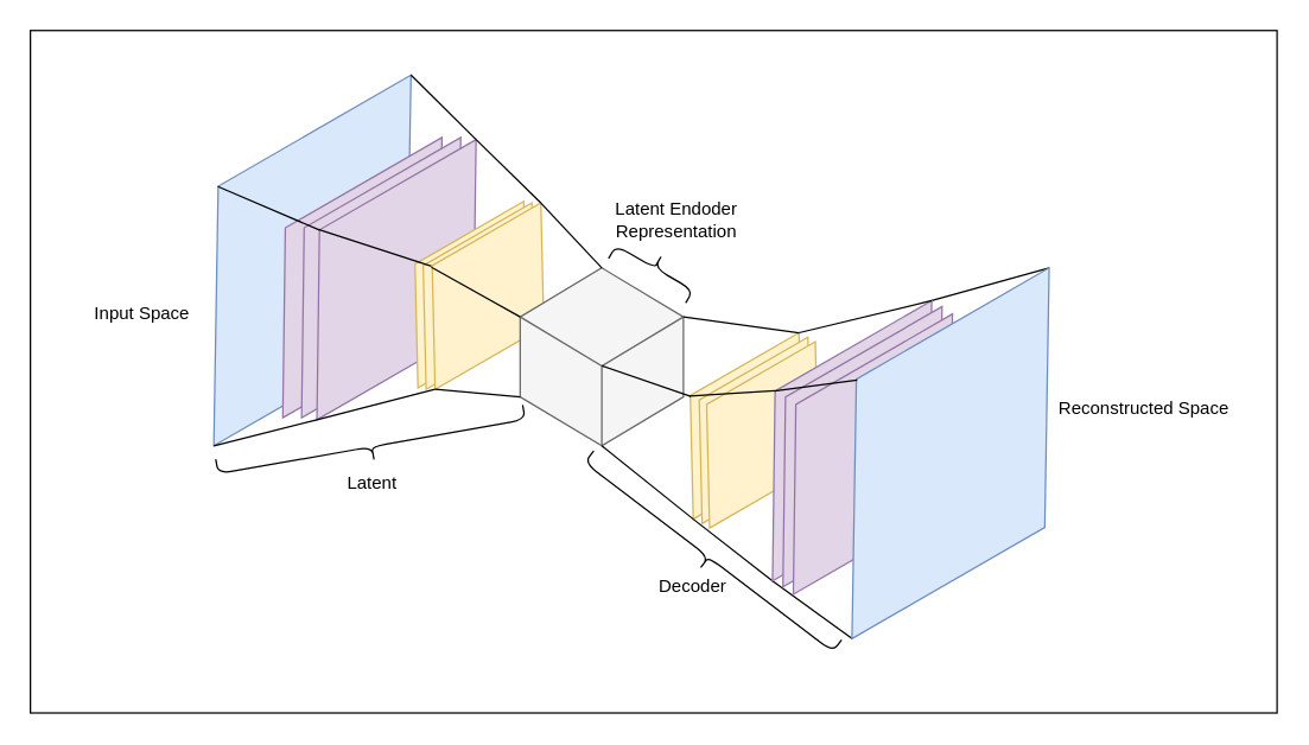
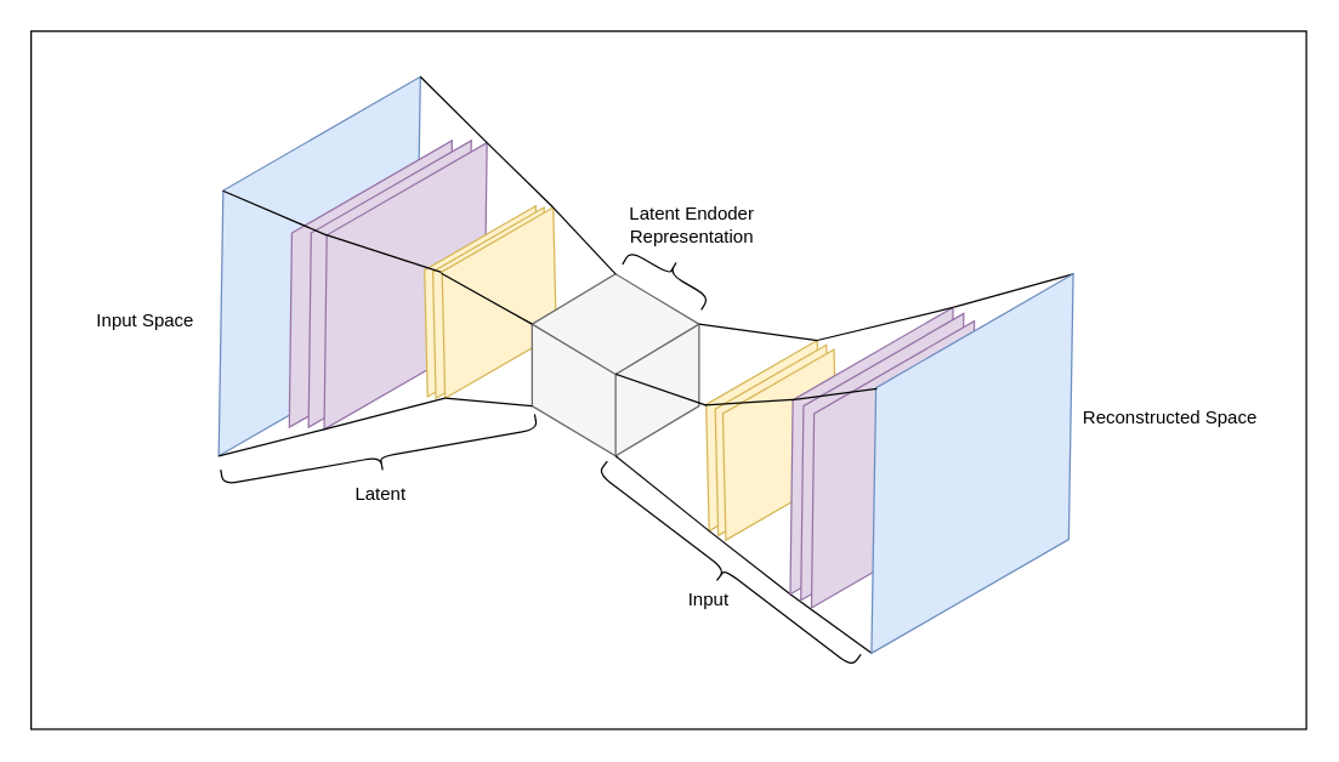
  <mxCell id="0" />
  <mxCell id="1" parent="0" />
  <mxCell id="2" value="" style="rounded=0;whiteSpace=wrap;html=1;" vertex="1" parent="1"><mxGeometry x="20" y="20" width="840" height="460" as="geometry" /></mxCell>
  <mxCell id="3" value="" style="shape=parallelogram;perimeter=parallelogramPerimeter;whiteSpace=wrap;html=1;fixedSize=1;rotation=-210;size=90;fillColor=#dae8fc;strokeColor=#6c8ebf;" vertex="1" parent="1"><mxGeometry x="90" y="99.95" width="240" height="150" as="geometry" /></mxCell>
  <mxCell id="4" value="" style="shape=parallelogram;perimeter=parallelogramPerimeter;whiteSpace=wrap;html=1;fixedSize=1;rotation=-210;size=65.49;fillColor=#e1d5e7;strokeColor=#9673a6;" vertex="1" parent="1"><mxGeometry x="150" y="131.54" width="187.32" height="110" as="geometry" /></mxCell>
  <mxCell id="5" value="" style="shape=parallelogram;perimeter=parallelogramPerimeter;whiteSpace=wrap;html=1;fixedSize=1;rotation=-210;size=65.49;fillColor=#e1d5e7;strokeColor=#9673a6;" vertex="1" parent="1"><mxGeometry x="162.68" y="131.54" width="187.32" height="110" as="geometry" /></mxCell>
  <mxCell id="6" value="" style="shape=parallelogram;perimeter=parallelogramPerimeter;whiteSpace=wrap;html=1;fixedSize=1;rotation=-210;size=39.96;fillColor=#fff2cc;strokeColor=#d6b656;" vertex="1" parent="1"><mxGeometry x="440" y="249.95" width="124.51" height="73.17" as="geometry" /></mxCell>
  <mxCell id="7" value="" style="shape=parallelogram;perimeter=parallelogramPerimeter;whiteSpace=wrap;html=1;fixedSize=1;rotation=-210;size=65.49;fillColor=#e1d5e7;strokeColor=#9673a6;" vertex="1" parent="1"><mxGeometry x="173" y="132.95" width="187.32" height="110" as="geometry" /></mxCell>
  <mxCell id="8" value="" style="shape=parallelogram;perimeter=parallelogramPerimeter;whiteSpace=wrap;html=1;fixedSize=1;rotation=-210;size=39.96;fillColor=#fff2cc;strokeColor=#d6b656;" vertex="1" parent="1"><mxGeometry x="254.49" y="161.43" width="124.51" height="73.17" as="geometry" /></mxCell>
  <mxCell id="9" value="" style="endArrow=none;html=1;rounded=0;entryX=0.626;entryY=1;entryDx=0;entryDy=0;entryPerimeter=0;exitX=0.651;exitY=1;exitDx=0;exitDy=0;exitPerimeter=0;" edge="1" parent="1" source="7" target="3"><mxGeometry width="50" height="50" relative="1" as="geometry"><mxPoint x="90" y="129.95" as="sourcePoint" /><mxPoint x="140" y="79.95" as="targetPoint" /></mxGeometry></mxCell>
  <mxCell id="10" value="" style="endArrow=none;html=1;rounded=0;exitX=1;exitY=0;exitDx=0;exitDy=0;entryX=1;entryY=0;entryDx=0;entryDy=0;" edge="1" parent="1" source="3" target="7"><mxGeometry width="50" height="50" relative="1" as="geometry"><mxPoint x="100" y="319.95" as="sourcePoint" /><mxPoint x="150" y="269.95" as="targetPoint" /></mxGeometry></mxCell>
  <mxCell id="11" value="" style="endArrow=none;html=1;rounded=0;exitX=0;exitY=1;exitDx=0;exitDy=0;entryX=0;entryY=1;entryDx=0;entryDy=0;" edge="1" parent="1" source="3" target="7"><mxGeometry width="50" height="50" relative="1" as="geometry"><mxPoint x="310" y="49.95" as="sourcePoint" /><mxPoint x="360" y="-0.05" as="targetPoint" /></mxGeometry></mxCell>
  <mxCell id="12" value="" style="shape=parallelogram;perimeter=parallelogramPerimeter;whiteSpace=wrap;html=1;fixedSize=1;rotation=-210;size=39.96;fillColor=#fff2cc;strokeColor=#d6b656;" vertex="1" parent="1"><mxGeometry x="260" y="162.43" width="124.51" height="73.17" as="geometry" /></mxCell>
  <mxCell id="13" value="" style="shape=parallelogram;perimeter=parallelogramPerimeter;whiteSpace=wrap;html=1;fixedSize=1;rotation=-210;size=39.96;fillColor=#fff2cc;strokeColor=#d6b656;" vertex="1" parent="1"><mxGeometry x="266.04" y="162.43" width="124.51" height="73.17" as="geometry" /></mxCell>
  <mxCell id="14" value="" style="endArrow=none;html=1;rounded=0;exitX=1;exitY=0;exitDx=0;exitDy=0;entryX=1;entryY=0;entryDx=0;entryDy=0;" edge="1" parent="1" source="7" target="13"><mxGeometry width="50" height="50" relative="1" as="geometry"><mxPoint x="210" y="349.95" as="sourcePoint" /><mxPoint x="260" y="299.95" as="targetPoint" /></mxGeometry></mxCell>
  <mxCell id="15" value="" style="shape=parallelogram;perimeter=parallelogramPerimeter;whiteSpace=wrap;html=1;fixedSize=1;rotation=-210;size=39.96;fillColor=#fff2cc;strokeColor=#d6b656;" vertex="1" parent="1"><mxGeometry x="446" y="252.95" width="124.51" height="73.17" as="geometry" /></mxCell>
  <mxCell id="16" value="" style="endArrow=none;html=1;rounded=0;exitX=0.651;exitY=1.002;exitDx=0;exitDy=0;exitPerimeter=0;entryX=0.684;entryY=0.999;entryDx=0;entryDy=0;entryPerimeter=0;" edge="1" parent="1" source="7" target="13"><mxGeometry width="50" height="50" relative="1" as="geometry"><mxPoint x="100" y="149.95" as="sourcePoint" /><mxPoint x="150" y="99.95" as="targetPoint" /></mxGeometry></mxCell>
  <mxCell id="17" value="" style="endArrow=none;html=1;rounded=0;exitX=0;exitY=1;exitDx=0;exitDy=0;entryX=0;entryY=1;entryDx=0;entryDy=0;" edge="1" parent="1" source="7" target="13"><mxGeometry width="50" height="50" relative="1" as="geometry"><mxPoint x="360.32" y="79.95" as="sourcePoint" /><mxPoint x="404.32" y="123.95" as="targetPoint" /></mxGeometry></mxCell>
  <mxCell id="18" value="" style="endArrow=none;html=1;rounded=0;entryX=0.626;entryY=1;entryDx=0;entryDy=0;entryPerimeter=0;exitX=0.651;exitY=1;exitDx=0;exitDy=0;exitPerimeter=0;" edge="1" parent="1" source="23" target="38"><mxGeometry width="50" height="50" relative="1" as="geometry"><mxPoint x="430" y="229.9" as="sourcePoint" /><mxPoint x="480" y="179.9" as="targetPoint" /></mxGeometry></mxCell>
  <mxCell id="19" value="" style="endArrow=none;html=1;rounded=0;exitX=1;exitY=0;exitDx=0;exitDy=0;entryX=1;entryY=0;entryDx=0;entryDy=0;" edge="1" parent="1" source="38" target="23"><mxGeometry width="50" height="50" relative="1" as="geometry"><mxPoint x="440" y="419.9" as="sourcePoint" /><mxPoint x="490" y="369.9" as="targetPoint" /></mxGeometry></mxCell>
  <mxCell id="20" value="" style="endArrow=none;html=1;rounded=0;exitX=0;exitY=1;exitDx=0;exitDy=0;entryX=0;entryY=1;entryDx=0;entryDy=0;" edge="1" parent="1" source="38" target="23"><mxGeometry width="50" height="50" relative="1" as="geometry"><mxPoint x="650" y="149.9" as="sourcePoint" /><mxPoint x="700" y="99.9" as="targetPoint" /></mxGeometry></mxCell>
  <mxCell id="21" value="" style="endArrow=none;html=1;rounded=0;exitX=1;exitY=0;exitDx=0;exitDy=0;entryX=1;entryY=0;entryDx=0;entryDy=0;" edge="1" parent="1" source="23" target="6"><mxGeometry width="50" height="50" relative="1" as="geometry"><mxPoint x="550" y="449.9" as="sourcePoint" /><mxPoint x="600" y="399.9" as="targetPoint" /></mxGeometry></mxCell>
  <mxCell id="22" value="" style="shape=parallelogram;perimeter=parallelogramPerimeter;whiteSpace=wrap;html=1;fixedSize=1;rotation=-210;size=39.96;fillColor=#fff2cc;strokeColor=#d6b656;" vertex="1" parent="1"><mxGeometry x="451" y="255.95" width="124.51" height="73.17" as="geometry" /></mxCell>
  <mxCell id="23" value="" style="shape=parallelogram;perimeter=parallelogramPerimeter;whiteSpace=wrap;html=1;fixedSize=1;rotation=-210;size=65.49;fillColor=#e1d5e7;strokeColor=#9673a6;" vertex="1" parent="1"><mxGeometry x="480" y="241.54" width="187.32" height="110" as="geometry" /></mxCell>
  <mxCell id="24" value="" style="endArrow=none;html=1;rounded=0;exitX=0.651;exitY=1.002;exitDx=0;exitDy=0;exitPerimeter=0;entryX=0.684;entryY=0.999;entryDx=0;entryDy=0;entryPerimeter=0;" edge="1" parent="1" source="23" target="6"><mxGeometry width="50" height="50" relative="1" as="geometry"><mxPoint x="440" y="249.9" as="sourcePoint" /><mxPoint x="490" y="199.9" as="targetPoint" /></mxGeometry></mxCell>
  <mxCell id="25" value="" style="endArrow=none;html=1;rounded=0;exitX=0;exitY=1;exitDx=0;exitDy=0;entryX=0;entryY=1;entryDx=0;entryDy=0;" edge="1" parent="1" source="23" target="6"><mxGeometry width="50" height="50" relative="1" as="geometry"><mxPoint x="700.32" y="179.9" as="sourcePoint" /><mxPoint x="744.32" y="223.9" as="targetPoint" /></mxGeometry></mxCell>
  <mxCell id="26" value="" style="html=1;whiteSpace=wrap;shape=isoCube2;backgroundOutline=1;isoAngle=18.577;fillColor=#f5f5f5;strokeColor=#666666;fontColor=#333333;" vertex="1" parent="1"><mxGeometry x="350" y="180" width="110" height="119.95" as="geometry" /></mxCell>
  <mxCell id="27" value="" style="endArrow=none;html=1;rounded=0;exitX=0;exitY=1;exitDx=0;exitDy=0;entryX=0.5;entryY=0;entryDx=0;entryDy=0;entryPerimeter=0;" edge="1" parent="1" source="13" target="26"><mxGeometry width="50" height="50" relative="1" as="geometry"><mxPoint x="420" y="130" as="sourcePoint" /><mxPoint x="470" y="80" as="targetPoint" /></mxGeometry></mxCell>
  <mxCell id="28" value="" style="endArrow=none;html=1;rounded=0;exitX=0.687;exitY=0.991;exitDx=0;exitDy=0;exitPerimeter=0;entryX=0;entryY=0;entryDx=0;entryDy=33.042;entryPerimeter=0;" edge="1" parent="1" source="13" target="26"><mxGeometry width="50" height="50" relative="1" as="geometry"><mxPoint x="225" y="164" as="sourcePoint" /><mxPoint x="300" y="189" as="targetPoint" /></mxGeometry></mxCell>
  <mxCell id="29" value="" style="endArrow=none;html=1;rounded=0;exitX=0;exitY=0;exitDx=0;exitDy=86.908;entryX=1;entryY=0;entryDx=0;entryDy=0;exitPerimeter=0;" edge="1" parent="1" source="26" target="13"><mxGeometry width="50" height="50" relative="1" as="geometry"><mxPoint x="223" y="292" as="sourcePoint" /><mxPoint x="303" y="272" as="targetPoint" /></mxGeometry></mxCell>
  <mxCell id="30" value="" style="endArrow=none;html=1;rounded=0;exitX=0;exitY=1;exitDx=0;exitDy=0;entryX=0;entryY=0;entryDx=110;entryDy=33.042;entryPerimeter=0;" edge="1" parent="1" source="6" target="26"><mxGeometry width="50" height="50" relative="1" as="geometry"><mxPoint x="637" y="212" as="sourcePoint" /><mxPoint x="548" y="234" as="targetPoint" /></mxGeometry></mxCell>
  <mxCell id="31" value="" style="endArrow=none;html=1;rounded=0;exitX=0.68;exitY=0.992;exitDx=0;exitDy=0;exitPerimeter=0;entryX=0.501;entryY=0.55;entryDx=0;entryDy=0;entryPerimeter=0;" edge="1" parent="1" source="6" target="26"><mxGeometry width="50" height="50" relative="1" as="geometry"><mxPoint x="420" y="361" as="sourcePoint" /><mxPoint x="330" y="290" as="targetPoint" /></mxGeometry></mxCell>
  <mxCell id="32" value="" style="endArrow=none;html=1;rounded=0;exitX=1;exitY=0;exitDx=0;exitDy=0;entryX=0.5;entryY=1;entryDx=0;entryDy=0;entryPerimeter=0;" edge="1" parent="1" source="6" target="26"><mxGeometry width="50" height="50" relative="1" as="geometry"><mxPoint x="460" y="351.54" as="sourcePoint" /><mxPoint x="407" y="309.54" as="targetPoint" /></mxGeometry></mxCell>
  <mxCell id="33" value="Input Space" style="text;html=1;align=center;verticalAlign=middle;resizable=0;points=[];autosize=1;strokeColor=none;fillColor=none;" vertex="1" parent="1"><mxGeometry x="50" y="195.54" width="90" height="30" as="geometry" /></mxCell>
  <mxCell id="34" value="Latent Endoder&lt;div&gt;Representation&lt;/div&gt;" style="text;html=1;align=center;verticalAlign=middle;resizable=0;points=[];autosize=1;strokeColor=none;fillColor=none;" vertex="1" parent="1"><mxGeometry x="405" y="128" width="100" height="40" as="geometry" /></mxCell>
  <mxCell id="35" value="Reconstructed Space" style="text;html=1;align=center;verticalAlign=middle;resizable=0;points=[];autosize=1;strokeColor=none;fillColor=none;" vertex="1" parent="1"><mxGeometry x="700" y="260" width="140" height="30" as="geometry" /></mxCell>
  <mxCell id="36" value="" style="shape=parallelogram;perimeter=parallelogramPerimeter;whiteSpace=wrap;html=1;fixedSize=1;rotation=-210;size=65.49;fillColor=#e1d5e7;strokeColor=#9673a6;" vertex="1" parent="1"><mxGeometry x="487" y="245.54" width="187.32" height="110" as="geometry" /></mxCell>
  <mxCell id="37" value="" style="shape=parallelogram;perimeter=parallelogramPerimeter;whiteSpace=wrap;html=1;fixedSize=1;rotation=-210;size=65.49;fillColor=#e1d5e7;strokeColor=#9673a6;" vertex="1" parent="1"><mxGeometry x="494" y="250.54" width="187.32" height="110" as="geometry" /></mxCell>
  <mxCell id="38" value="" style="shape=parallelogram;perimeter=parallelogramPerimeter;whiteSpace=wrap;html=1;fixedSize=1;rotation=-210;size=90;fillColor=#dae8fc;strokeColor=#6c8ebf;" vertex="1" parent="1"><mxGeometry x="520" y="229.95" width="240" height="150" as="geometry" /></mxCell>
  <mxCell id="39" value="" style="endArrow=none;html=1;rounded=0;exitX=0.653;exitY=1.003;exitDx=0;exitDy=0;exitPerimeter=0;entryX=0.624;entryY=0.995;entryDx=0;entryDy=0;entryPerimeter=0;" edge="1" parent="1" source="23" target="38"><mxGeometry width="50" height="50" relative="1" as="geometry"><mxPoint x="440.001" y="189.949" as="sourcePoint" /><mxPoint x="510" y="219.95" as="targetPoint" /></mxGeometry></mxCell>
  <mxCell id="40" value="" style="shape=curlyBracket;whiteSpace=wrap;html=1;rounded=1;labelPosition=left;verticalLabelPosition=middle;align=right;verticalAlign=middle;rotation=-100;" vertex="1" parent="1"><mxGeometry x="240" y="195.54" width="20" height="210" as="geometry" /></mxCell>
  <mxCell id="41" value="Latent" style="text;html=1;align=center;verticalAlign=middle;resizable=0;points=[];autosize=1;strokeColor=none;fillColor=none;" vertex="1" parent="1"><mxGeometry x="215" y="310" width="70" height="30" as="geometry" /></mxCell>
  <mxCell id="42" value="" style="shape=curlyBracket;whiteSpace=wrap;html=1;rounded=1;labelPosition=left;verticalLabelPosition=middle;align=right;verticalAlign=middle;rotation=120;" vertex="1" parent="1"><mxGeometry x="430.55" y="150" width="20" height="60" as="geometry" /></mxCell>
  <mxCell id="43" value="" style="shape=curlyBracket;whiteSpace=wrap;html=1;rounded=1;labelPosition=left;verticalLabelPosition=middle;align=right;verticalAlign=middle;rotation=-52.7;" vertex="1" parent="1"><mxGeometry x="467" y="270" width="20" height="210" as="geometry" /></mxCell>
- <mxCell id="44" value="Decoder" style="text;html=1;align=center;verticalAlign=middle;resizable=0;points=[];autosize=1;strokeColor=none;fillColor=none;" vertex="1" parent="1"><mxGeometry x="430.55" y="379.95" width="70" height="30" as="geometry" /></mxCell>
+ <mxCell id="44" value="Input" style="text;html=1;align=center;verticalAlign=middle;resizable=0;points=[];autosize=1;strokeColor=none;fillColor=none;" vertex="1" parent="1"><mxGeometry x="430.55" y="379.95" width="70" height="30" as="geometry" /></mxCell>
